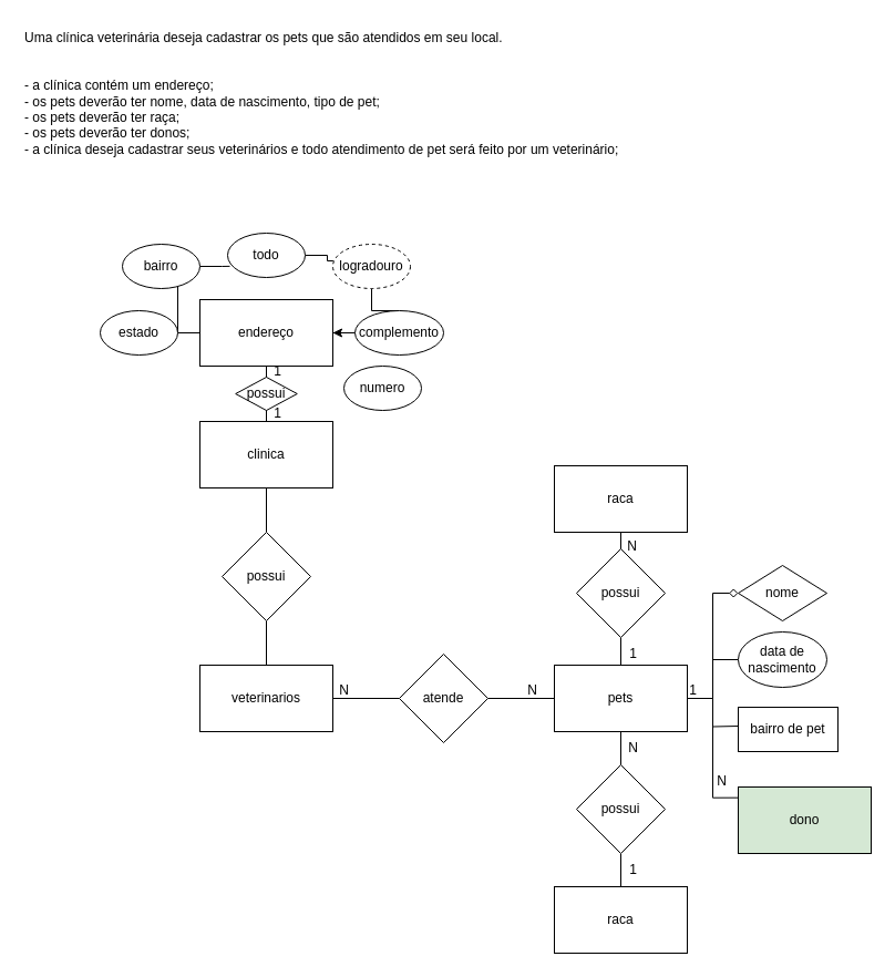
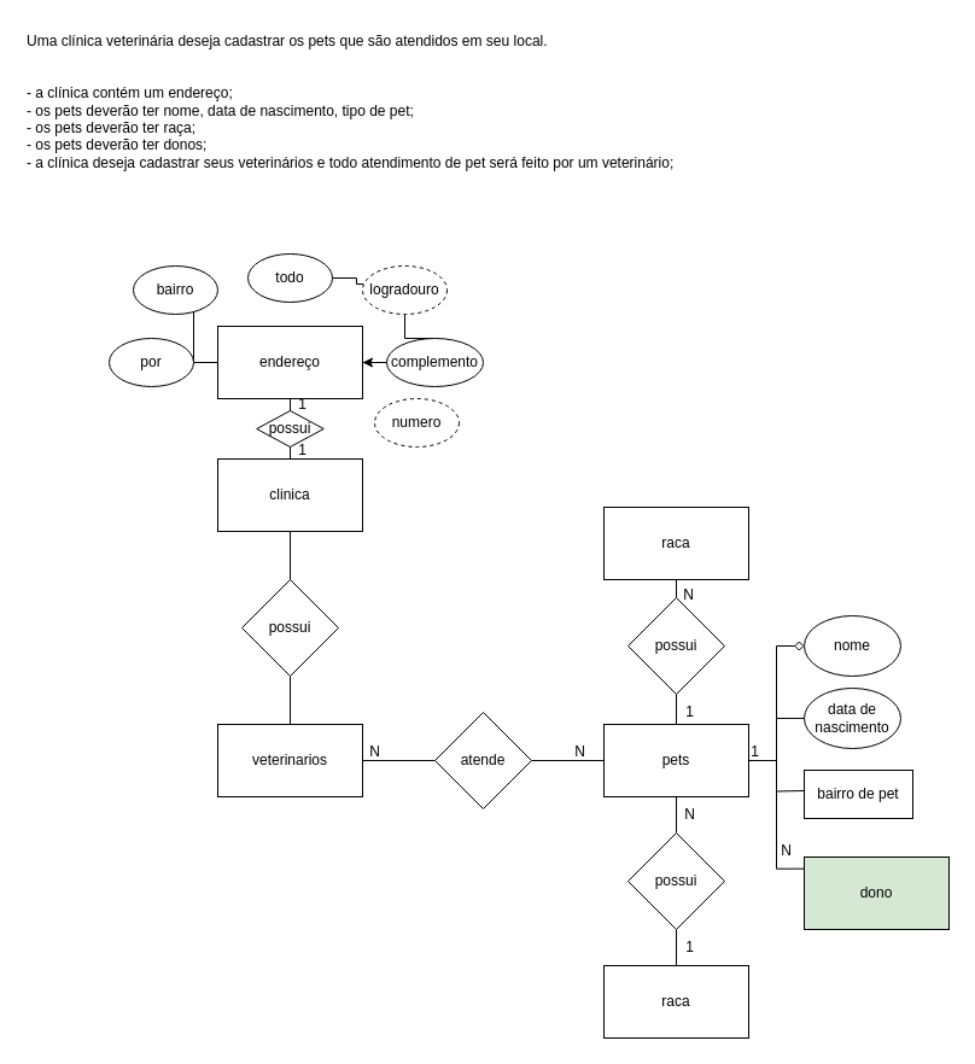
  <mxCell id="0" />
  <mxCell id="1" parent="0" />
  <mxCell id="2" style="edgeStyle=orthogonalEdgeStyle;rounded=0;orthogonalLoop=1;jettySize=auto;html=1;entryX=1;entryY=0.5;entryDx=0;entryDy=0;endArrow=none;endFill=0;" parent="1" source="4" edge="1"><mxGeometry relative="1" as="geometry"><mxPoint x="240.005" y="326" as="targetPoint" /></mxGeometry></mxCell>
  <mxCell id="3" style="edgeStyle=orthogonalEdgeStyle;rounded=0;orthogonalLoop=1;jettySize=auto;html=1;entryX=0.5;entryY=0;entryDx=0;entryDy=0;endArrow=none;endFill=0;" edge="1" parent="1" source="4" target="35"><mxGeometry relative="1" as="geometry" /></mxCell>
  <mxCell id="4" value="clinica" style="rounded=0;whiteSpace=wrap;html=1;" parent="1" vertex="1"><mxGeometry x="180" y="380" width="120" height="60" as="geometry" /></mxCell>
  <mxCell id="5" style="edgeStyle=orthogonalEdgeStyle;rounded=0;orthogonalLoop=1;jettySize=auto;html=1;endArrow=none;endFill=0;" edge="1" parent="1" source="6" target="11"><mxGeometry relative="1" as="geometry" /></mxCell>
  <mxCell id="6" value="atende" style="rhombus;whiteSpace=wrap;html=1;" parent="1" vertex="1"><mxGeometry x="360" y="590" width="80" height="80" as="geometry" /></mxCell>
  <mxCell id="7" style="edgeStyle=orthogonalEdgeStyle;rounded=0;orthogonalLoop=1;jettySize=auto;html=1;entryX=0;entryY=0.5;entryDx=0;entryDy=0;endArrow=diamond;endFill=0;" parent="1" source="11" target="12" edge="1"><mxGeometry relative="1" as="geometry" /></mxCell>
  <mxCell id="8" style="edgeStyle=orthogonalEdgeStyle;rounded=0;orthogonalLoop=1;jettySize=auto;html=1;entryX=0;entryY=0.5;entryDx=0;entryDy=0;endArrow=none;endFill=0;" parent="1" source="11" target="13" edge="1"><mxGeometry relative="1" as="geometry" /></mxCell>
  <mxCell id="9" style="edgeStyle=orthogonalEdgeStyle;rounded=0;orthogonalLoop=1;jettySize=auto;html=1;entryX=0;entryY=0.5;entryDx=0;entryDy=0;endArrow=none;endFill=0;" parent="1" source="11" edge="1"><mxGeometry relative="1" as="geometry"><mxPoint x="666" y="655" as="targetPoint" /></mxGeometry></mxCell>
  <mxCell id="10" style="edgeStyle=orthogonalEdgeStyle;rounded=0;orthogonalLoop=1;jettySize=auto;html=1;entryX=0.005;entryY=0.161;entryDx=0;entryDy=0;endArrow=none;endFill=0;entryPerimeter=0;" parent="1" source="11" target="49" edge="1"><mxGeometry relative="1" as="geometry"><mxPoint x="666" y="715" as="targetPoint" /></mxGeometry></mxCell>
  <mxCell id="11" value="pets" style="rounded=0;whiteSpace=wrap;html=1;" parent="1" vertex="1"><mxGeometry x="500" y="600" width="120" height="60" as="geometry" /></mxCell>
- <mxCell id="12" value="nome" style="rhombus;whiteSpace=wrap;html=1;" parent="1" vertex="1"><mxGeometry x="666" y="510" width="80" height="50" as="geometry" /></mxCell>
+ <mxCell id="12" value="nome" style="ellipse;whiteSpace=wrap;html=1;" parent="1" vertex="1"><mxGeometry x="666" y="510" width="80" height="50" as="geometry" /></mxCell>
  <mxCell id="13" value="data de nascimento" style="ellipse;whiteSpace=wrap;html=1;" parent="1" vertex="1"><mxGeometry x="666" y="570" width="80" height="50" as="geometry" /></mxCell>
  <mxCell id="14" style="edgeStyle=orthogonalEdgeStyle;rounded=0;orthogonalLoop=1;jettySize=auto;html=1;entryX=0.5;entryY=1;entryDx=0;entryDy=0;endArrow=none;endFill=0;" parent="1" source="15" target="17" edge="1"><mxGeometry relative="1" as="geometry" /></mxCell>
  <mxCell id="15" value="raca" style="rounded=0;whiteSpace=wrap;html=1;" parent="1" vertex="1"><mxGeometry x="500" y="800" width="120" height="60" as="geometry" /></mxCell>
  <mxCell id="16" style="edgeStyle=orthogonalEdgeStyle;rounded=0;orthogonalLoop=1;jettySize=auto;html=1;entryX=0.5;entryY=1;entryDx=0;entryDy=0;endArrow=none;endFill=0;" parent="1" source="17" target="11" edge="1"><mxGeometry relative="1" as="geometry" /></mxCell>
  <mxCell id="17" value="possui" style="rhombus;whiteSpace=wrap;html=1;" parent="1" vertex="1"><mxGeometry x="520" y="690" width="80" height="80" as="geometry" /></mxCell>
  <mxCell id="18" value="N" style="text;html=1;align=center;verticalAlign=middle;resizable=0;points=[];autosize=1;strokeColor=none;fillColor=none;" parent="1" vertex="1"><mxGeometry x="556" y="660" width="30" height="30" as="geometry" /></mxCell>
  <mxCell id="19" value="1" style="text;html=1;align=center;verticalAlign=middle;resizable=0;points=[];autosize=1;strokeColor=none;fillColor=none;" parent="1" vertex="1"><mxGeometry x="556" y="770" width="30" height="30" as="geometry" /></mxCell>
  <mxCell id="20" value="Uma clínica veterinária deseja cadastrar os pets que são atendidos em seu local.&#10;&#10;&#10;- a clínica contém um endereço;&#10;- os pets deverão ter nome, data de nascimento, tipo de pet;&#10;- os pets deverão ter raça;&#10;- os pets deverão ter donos;&#10;- a clínica deseja cadastrar seus veterinários e todo atendimento de pet será feito por um veterinário;" style="text;whiteSpace=wrap;" parent="1" vertex="1"><mxGeometry x="20" y="20" width="560" height="150" as="geometry" /></mxCell>
  <mxCell id="21" style="edgeStyle=orthogonalEdgeStyle;rounded=0;orthogonalLoop=1;jettySize=auto;html=1;entryX=1;entryY=0.5;entryDx=0;entryDy=0;endArrow=none;endFill=0;dashed=1;" edge="1" parent="1" source="23" target="31"><mxGeometry relative="1" as="geometry" /></mxCell>
  <mxCell id="22" style="edgeStyle=orthogonalEdgeStyle;rounded=0;orthogonalLoop=1;jettySize=auto;html=1;endArrow=none;endFill=0;" edge="1" parent="1" source="23"><mxGeometry relative="1" as="geometry"><mxPoint x="160" y="260" as="targetPoint" /></mxGeometry></mxCell>
  <mxCell id="23" value="endereço" style="rounded=0;whiteSpace=wrap;html=1;" vertex="1" parent="1"><mxGeometry x="180" y="270" width="120" height="60" as="geometry" /></mxCell>
  <mxCell id="24" style="edgeStyle=orthogonalEdgeStyle;rounded=0;orthogonalLoop=1;jettySize=auto;html=1;entryX=0.006;entryY=0.376;entryDx=0;entryDy=0;entryPerimeter=0;endArrow=none;endFill=0;" edge="1" parent="1" source="25" target="27"><mxGeometry relative="1" as="geometry" /></mxCell>
  <mxCell id="25" value="todo" style="ellipse;whiteSpace=wrap;html=1;" vertex="1" parent="1"><mxGeometry x="205" y="210" width="70" height="40" as="geometry" /></mxCell>
  <mxCell id="26" style="edgeStyle=orthogonalEdgeStyle;rounded=0;orthogonalLoop=1;jettySize=auto;html=1;endArrow=none;endFill=0;" edge="1" parent="1" source="27" target="29"><mxGeometry relative="1" as="geometry" /></mxCell>
  <mxCell id="27" value="logradouro" style="ellipse;whiteSpace=wrap;html=1;dashed=1;" vertex="1" parent="1"><mxGeometry x="300" y="220" width="70" height="40" as="geometry" /></mxCell>
  <mxCell id="28" style="edgeStyle=orthogonalEdgeStyle;rounded=0;orthogonalLoop=1;jettySize=auto;html=1;" edge="1" parent="1" source="29" target="23"><mxGeometry relative="1" as="geometry" /></mxCell>
  <mxCell id="29" value="complemento" style="ellipse;whiteSpace=wrap;html=1;" vertex="1" parent="1"><mxGeometry x="320" y="280" width="80" height="40" as="geometry" /></mxCell>
- <mxCell id="30" value="numero" style="ellipse;whiteSpace=wrap;html=1;" vertex="1" parent="1"><mxGeometry x="310" y="330" width="70" height="40" as="geometry" /></mxCell>
- <mxCell id="31" value="estado" style="ellipse;whiteSpace=wrap;html=1;" vertex="1" parent="1"><mxGeometry x="90" y="280" width="70" height="40" as="geometry" /></mxCell>
- <mxCell id="32" style="edgeStyle=orthogonalEdgeStyle;rounded=0;orthogonalLoop=1;jettySize=auto;html=1;entryX=0.029;entryY=0.747;entryDx=0;entryDy=0;entryPerimeter=0;endArrow=none;endFill=0;" edge="1" parent="1" source="33" target="25"><mxGeometry relative="1" as="geometry" /></mxCell>
+ <mxCell id="30" value="numero" style="ellipse;whiteSpace=wrap;html=1;dashed=1;" vertex="1" parent="1"><mxGeometry x="310" y="330" width="70" height="40" as="geometry" /></mxCell>
+ <mxCell id="31" value="por" style="ellipse;whiteSpace=wrap;html=1;" vertex="1" parent="1"><mxGeometry x="90" y="280" width="70" height="40" as="geometry" /></mxCell>
  <mxCell id="33" value="bairro" style="ellipse;whiteSpace=wrap;html=1;" vertex="1" parent="1"><mxGeometry x="110" y="220" width="70" height="40" as="geometry" /></mxCell>
  <mxCell id="34" style="edgeStyle=orthogonalEdgeStyle;rounded=0;orthogonalLoop=1;jettySize=auto;html=1;entryX=0.5;entryY=0;entryDx=0;entryDy=0;endArrow=none;endFill=0;" edge="1" parent="1" source="35" target="37"><mxGeometry relative="1" as="geometry" /></mxCell>
  <mxCell id="35" value="possui" style="rhombus;whiteSpace=wrap;html=1;" vertex="1" parent="1"><mxGeometry x="200" y="480" width="80" height="80" as="geometry" /></mxCell>
  <mxCell id="36" style="edgeStyle=orthogonalEdgeStyle;rounded=0;orthogonalLoop=1;jettySize=auto;html=1;entryX=0;entryY=0.5;entryDx=0;entryDy=0;endArrow=none;endFill=0;" edge="1" parent="1" source="37" target="6"><mxGeometry relative="1" as="geometry" /></mxCell>
  <mxCell id="37" value="veterinarios" style="rounded=0;whiteSpace=wrap;html=1;" vertex="1" parent="1"><mxGeometry x="180" y="600" width="120" height="60" as="geometry" /></mxCell>
  <mxCell id="38" value="possui" style="rhombus;whiteSpace=wrap;html=1;" vertex="1" parent="1"><mxGeometry x="212.19" y="340" width="55.62" height="30" as="geometry" /></mxCell>
  <mxCell id="39" value="1" style="text;html=1;align=center;verticalAlign=middle;resizable=0;points=[];autosize=1;strokeColor=none;fillColor=none;" vertex="1" parent="1"><mxGeometry x="235" y="358" width="30" height="30" as="geometry" /></mxCell>
  <mxCell id="40" value="1" style="text;html=1;align=center;verticalAlign=middle;resizable=0;points=[];autosize=1;strokeColor=none;fillColor=none;" vertex="1" parent="1"><mxGeometry x="235" y="320" width="30" height="30" as="geometry" /></mxCell>
  <mxCell id="41" value="N" style="text;html=1;align=center;verticalAlign=middle;resizable=0;points=[];autosize=1;strokeColor=none;fillColor=none;" vertex="1" parent="1"><mxGeometry x="295" y="608" width="30" height="30" as="geometry" /></mxCell>
  <mxCell id="42" value="N" style="text;html=1;align=center;verticalAlign=middle;resizable=0;points=[];autosize=1;strokeColor=none;fillColor=none;" vertex="1" parent="1"><mxGeometry x="465" y="608" width="30" height="30" as="geometry" /></mxCell>
  <mxCell id="43" style="edgeStyle=orthogonalEdgeStyle;rounded=0;orthogonalLoop=1;jettySize=auto;html=1;endArrow=none;endFill=0;" edge="1" parent="1" source="44"><mxGeometry relative="1" as="geometry"><mxPoint x="560" y="490" as="targetPoint" /></mxGeometry></mxCell>
  <mxCell id="44" value="raca" style="rounded=0;whiteSpace=wrap;html=1;" vertex="1" parent="1"><mxGeometry x="500" y="420" width="120" height="60" as="geometry" /></mxCell>
  <mxCell id="45" style="edgeStyle=orthogonalEdgeStyle;rounded=0;orthogonalLoop=1;jettySize=auto;html=1;entryX=0.5;entryY=0;entryDx=0;entryDy=0;endArrow=none;endFill=0;" edge="1" parent="1" source="46" target="11"><mxGeometry relative="1" as="geometry" /></mxCell>
  <mxCell id="46" value="possui" style="rhombus;whiteSpace=wrap;html=1;" vertex="1" parent="1"><mxGeometry x="520" y="495" width="80" height="80" as="geometry" /></mxCell>
  <mxCell id="47" value="N" style="text;html=1;align=center;verticalAlign=middle;resizable=0;points=[];autosize=1;strokeColor=none;fillColor=none;" vertex="1" parent="1"><mxGeometry x="555" y="478" width="30" height="30" as="geometry" /></mxCell>
  <mxCell id="48" value="1" style="text;html=1;align=center;verticalAlign=middle;resizable=0;points=[];autosize=1;strokeColor=none;fillColor=none;" vertex="1" parent="1"><mxGeometry x="556" y="575" width="30" height="30" as="geometry" /></mxCell>
  <mxCell id="49" value="dono" style="rounded=0;whiteSpace=wrap;html=1;fillColor=#d5e8d4;" vertex="1" parent="1"><mxGeometry x="666" y="710" width="120" height="60" as="geometry" /></mxCell>
  <mxCell id="50" value="1" style="text;html=1;align=center;verticalAlign=middle;resizable=0;points=[];autosize=1;strokeColor=none;fillColor=none;" vertex="1" parent="1"><mxGeometry x="610" y="608" width="30" height="30" as="geometry" /></mxCell>
  <mxCell id="51" value="N" style="text;html=1;align=center;verticalAlign=middle;resizable=0;points=[];autosize=1;strokeColor=none;fillColor=none;" vertex="1" parent="1"><mxGeometry x="636" y="690" width="30" height="30" as="geometry" /></mxCell>
  <mxCell id="52" value="bairro de pet" style="rounded=0;whiteSpace=wrap;html=1;" vertex="1" parent="1"><mxGeometry x="666" y="638" width="90" height="40" as="geometry" /></mxCell>
